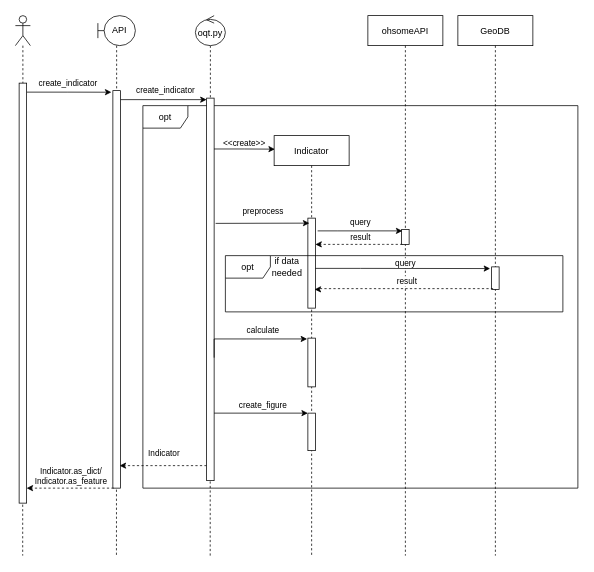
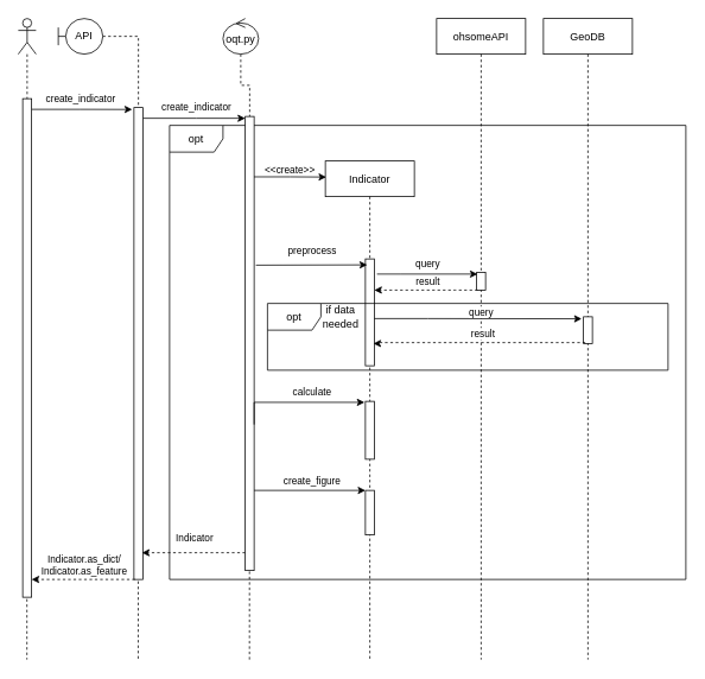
  <mxCell id="0" />
  <mxCell id="1" parent="0" />
  <mxCell id="2" value="opt" style="shape=umlFrame;whiteSpace=wrap;html=1;rounded=0;shadow=0;glass=0;sketch=0;" parent="1" vertex="1"><mxGeometry x="190" y="140" width="580" height="510" as="geometry" /></mxCell>
  <mxCell id="3" value="Indicator" style="shape=umlLifeline;perimeter=lifelinePerimeter;container=1;collapsible=0;recursiveResize=0;rounded=0;shadow=0;strokeWidth=1;glass=0;sketch=0;size=40;" parent="1" vertex="1"><mxGeometry x="365" y="180" width="100" height="560" as="geometry" /></mxCell>
  <mxCell id="4" value="" style="points=[];perimeter=orthogonalPerimeter;rounded=0;shadow=0;strokeWidth=1;" parent="3" vertex="1"><mxGeometry x="45" y="110" width="10" height="120" as="geometry" /></mxCell>
  <mxCell id="5" value="" style="points=[];perimeter=orthogonalPerimeter;rounded=0;shadow=0;strokeWidth=1;" parent="3" vertex="1"><mxGeometry x="45" y="370" width="10" height="50" as="geometry" /></mxCell>
  <mxCell id="6" value="" style="points=[];perimeter=orthogonalPerimeter;rounded=0;shadow=0;strokeWidth=1;" parent="3" vertex="1"><mxGeometry x="45" y="270" width="10" height="65" as="geometry" /></mxCell>
  <mxCell id="7" style="edgeStyle=orthogonalEdgeStyle;rounded=0;orthogonalLoop=1;jettySize=auto;html=1;endArrow=none;endFill=0;dashed=1;" parent="1" edge="1"><mxGeometry relative="1" as="geometry"><mxPoint x="29.76" y="740" as="targetPoint" /><Array as="points"><mxPoint x="29.76" y="480" /></Array><mxPoint x="29.76" y="630" as="sourcePoint" /></mxGeometry></mxCell>
  <mxCell id="8" value="" style="shape=umlActor;verticalLabelPosition=bottom;verticalAlign=top;html=1;outlineConnect=0;rounded=0;shadow=0;glass=0;sketch=0;" parent="1" vertex="1"><mxGeometry x="20" y="20" width="20" height="40" as="geometry" /></mxCell>
  <mxCell id="9" style="edgeStyle=orthogonalEdgeStyle;rounded=0;orthogonalLoop=1;jettySize=auto;html=1;entryX=0.5;entryY=0;entryDx=0;entryDy=0;entryPerimeter=0;dashed=1;endArrow=none;endFill=0;" parent="1" source="10" target="23" edge="1"><mxGeometry relative="1" as="geometry" /></mxCell>
- <mxCell id="10" value="oqt.py" style="ellipse;shape=umlControl;whiteSpace=wrap;html=1;rounded=0;shadow=0;glass=0;sketch=0;" parent="1" vertex="1"><mxGeometry x="260" y="20" width="40" height="40" as="geometry" /></mxCell>
+ <mxCell id="10" value="oqt.py" style="ellipse;shape=umlControl;whiteSpace=wrap;html=1;rounded=0;shadow=0;glass=0;sketch=0;" parent="1" vertex="1"><mxGeometry x="250" y="20" width="40" height="40" as="geometry" /></mxCell>
  <mxCell id="11" style="edgeStyle=orthogonalEdgeStyle;rounded=0;orthogonalLoop=1;jettySize=auto;html=1;dashed=1;endArrow=none;endFill=0;" parent="1" edge="1"><mxGeometry relative="1" as="geometry"><mxPoint x="154.76" y="740" as="targetPoint" /><Array as="points"><mxPoint x="154.76" y="690" /></Array><mxPoint x="154.76" y="610" as="sourcePoint" /></mxGeometry></mxCell>
- <mxCell id="12" value="API" style="shape=umlBoundary;whiteSpace=wrap;html=1;rounded=0;shadow=0;glass=0;sketch=0;" parent="1" vertex="1"><mxGeometry x="130" y="20" width="50" height="40" as="geometry" /></mxCell>
+ <mxCell id="12" value="API" style="shape=umlBoundary;whiteSpace=wrap;html=1;rounded=0;shadow=0;glass=0;sketch=0;" parent="1" vertex="1"><mxGeometry x="65" y="20" width="50" height="40" as="geometry" /></mxCell>
  <mxCell id="13" value="ohsomeAPI" style="shape=umlLifeline;perimeter=lifelinePerimeter;container=1;collapsible=0;recursiveResize=0;rounded=0;shadow=0;strokeWidth=1;glass=0;sketch=0;" parent="1" vertex="1"><mxGeometry x="490" y="20" width="100" height="720" as="geometry" /></mxCell>
  <mxCell id="14" value="" style="points=[];perimeter=orthogonalPerimeter;rounded=0;shadow=0;strokeWidth=1;" parent="13" vertex="1"><mxGeometry x="45" y="285" width="10" height="20" as="geometry" /></mxCell>
  <mxCell id="15" value="&lt;div&gt;create_indicator&lt;/div&gt;" style="edgeStyle=orthogonalEdgeStyle;rounded=0;orthogonalLoop=1;jettySize=auto;html=1;endArrow=classic;endFill=1;entryX=-0.2;entryY=0.004;entryDx=0;entryDy=0;entryPerimeter=0;" parent="1" source="16" target="19" edge="1"><mxGeometry x="-0.027" y="12" relative="1" as="geometry"><mxPoint x="160" y="123" as="targetPoint" /><Array as="points"><mxPoint x="90" y="122" /><mxPoint x="90" y="122" /></Array><mxPoint as="offset" /></mxGeometry></mxCell>
  <mxCell id="16" value="" style="points=[];perimeter=orthogonalPerimeter;rounded=0;shadow=0;strokeWidth=1;" parent="1" vertex="1"><mxGeometry x="25" y="110" width="10" height="560" as="geometry" /></mxCell>
  <mxCell id="17" style="edgeStyle=orthogonalEdgeStyle;rounded=0;orthogonalLoop=1;jettySize=auto;html=1;endArrow=none;endFill=0;dashed=1;" parent="1" source="8" target="16" edge="1"><mxGeometry relative="1" as="geometry"><mxPoint x="30" y="590" as="targetPoint" /><mxPoint x="30" y="60" as="sourcePoint" /><Array as="points" /></mxGeometry></mxCell>
  <mxCell id="18" value="create_indicator" style="edgeStyle=orthogonalEdgeStyle;rounded=0;orthogonalLoop=1;jettySize=auto;html=1;endArrow=classic;endFill=1;entryX=0;entryY=0.004;entryDx=0;entryDy=0;entryPerimeter=0;" parent="1" source="19" target="23" edge="1"><mxGeometry x="0.043" y="12" relative="1" as="geometry"><mxPoint x="280" y="400" as="targetPoint" /><Array as="points"><mxPoint x="220" y="132" /><mxPoint x="220" y="132" /></Array><mxPoint as="offset" /></mxGeometry></mxCell>
  <mxCell id="19" value="" style="points=[];perimeter=orthogonalPerimeter;rounded=0;shadow=0;strokeWidth=1;" parent="1" vertex="1"><mxGeometry x="150" y="120" width="10" height="530" as="geometry" /></mxCell>
  <mxCell id="20" style="edgeStyle=orthogonalEdgeStyle;rounded=0;orthogonalLoop=1;jettySize=auto;html=1;dashed=1;endArrow=none;endFill=0;" parent="1" source="12" target="19" edge="1"><mxGeometry relative="1" as="geometry"><mxPoint x="170" y="730" as="targetPoint" /><mxPoint x="160" y="60" as="sourcePoint" /><Array as="points" /></mxGeometry></mxCell>
  <mxCell id="21" style="edgeStyle=orthogonalEdgeStyle;rounded=0;orthogonalLoop=1;jettySize=auto;html=1;dashed=1;endArrow=none;endFill=0;" parent="1" edge="1"><mxGeometry relative="1" as="geometry"><mxPoint x="279.76" y="740" as="targetPoint" /><Array as="points"><mxPoint x="279.76" y="740" /></Array><mxPoint x="279.76" y="605" as="sourcePoint" /></mxGeometry></mxCell>
  <mxCell id="22" value="Indicator" style="edgeStyle=orthogonalEdgeStyle;rounded=0;orthogonalLoop=1;jettySize=auto;html=1;endArrow=classic;endFill=1;dashed=1;" parent="1" source="23" edge="1"><mxGeometry x="-0.018" y="-16" relative="1" as="geometry"><mxPoint x="159" y="620" as="targetPoint" /><Array as="points"><mxPoint x="159" y="620" /></Array><mxPoint as="offset" /></mxGeometry></mxCell>
  <mxCell id="23" value="" style="points=[];perimeter=orthogonalPerimeter;rounded=0;shadow=0;strokeWidth=1;" parent="1" vertex="1"><mxGeometry x="275" y="130" width="10" height="510" as="geometry" /></mxCell>
  <mxCell id="24" value="preprocess" style="edgeStyle=orthogonalEdgeStyle;rounded=0;orthogonalLoop=1;jettySize=auto;html=1;endArrow=classic;endFill=1;entryX=0.47;entryY=0.169;entryDx=0;entryDy=0;entryPerimeter=0;verticalAlign=bottom;" parent="1" edge="1"><mxGeometry x="0.008" y="7" relative="1" as="geometry"><mxPoint x="412" y="296.68" as="targetPoint" /><mxPoint x="287" y="297" as="sourcePoint" /><Array as="points"><mxPoint x="287" y="297" /></Array><mxPoint as="offset" /></mxGeometry></mxCell>
  <mxCell id="25" value="calculate" style="edgeStyle=orthogonalEdgeStyle;rounded=0;orthogonalLoop=1;jettySize=auto;html=1;endArrow=classic;endFill=1;entryX=-0.1;entryY=0.017;entryDx=0;entryDy=0;entryPerimeter=0;" parent="1" target="6" edge="1"><mxGeometry x="0.207" y="11" relative="1" as="geometry"><mxPoint x="449" y="474" as="targetPoint" /><mxPoint x="285" y="476" as="sourcePoint" /><Array as="points"><mxPoint x="285" y="451" /></Array><mxPoint as="offset" /></mxGeometry></mxCell>
  <mxCell id="26" value="&amp;lt;&amp;lt;create&amp;gt;&amp;gt;" style="edgeStyle=orthogonalEdgeStyle;rounded=0;orthogonalLoop=1;jettySize=auto;html=1;endArrow=classic;endFill=1;entryX=0.01;entryY=0.032;entryDx=0;entryDy=0;entryPerimeter=0;exitX=0.991;exitY=0.133;exitDx=0;exitDy=0;exitPerimeter=0;" parent="1" source="23" edge="1"><mxGeometry x="-0.053" y="-8" relative="1" as="geometry"><mxPoint x="366" y="198.04" as="targetPoint" /><mxPoint x="375" y="185" as="sourcePoint" /><Array as="points" /><mxPoint x="1" y="-16" as="offset" /></mxGeometry></mxCell>
  <mxCell id="27" value="GeoDB" style="shape=umlLifeline;perimeter=lifelinePerimeter;container=1;collapsible=0;recursiveResize=0;rounded=0;shadow=0;strokeWidth=1;glass=0;sketch=0;" parent="1" vertex="1"><mxGeometry x="610" y="20" width="100" height="720" as="geometry" /></mxCell>
  <mxCell id="28" value="" style="points=[];perimeter=orthogonalPerimeter;rounded=0;shadow=0;strokeWidth=1;" parent="27" vertex="1"><mxGeometry x="45" y="335" width="10" height="30" as="geometry" /></mxCell>
  <mxCell id="29" value="create_figure" style="edgeStyle=orthogonalEdgeStyle;rounded=0;orthogonalLoop=1;jettySize=auto;html=1;endArrow=classic;endFill=1;entryX=0;entryY=0;entryDx=0;entryDy=0;entryPerimeter=0;" parent="1" target="5" edge="1"><mxGeometry x="0.04" y="10" relative="1" as="geometry"><mxPoint x="410" y="635" as="targetPoint" /><mxPoint x="285" y="550" as="sourcePoint" /><Array as="points"><mxPoint x="285" y="550" /></Array><mxPoint as="offset" /></mxGeometry></mxCell>
  <mxCell id="30" value="query" style="edgeStyle=orthogonalEdgeStyle;rounded=0;orthogonalLoop=1;jettySize=auto;html=1;endArrow=classic;endFill=1;entryX=0.1;entryY=0.1;entryDx=0;entryDy=0;entryPerimeter=0;" parent="1" target="14" edge="1"><mxGeometry x="0.009" y="12" relative="1" as="geometry"><mxPoint x="778" y="395" as="targetPoint" /><mxPoint x="423" y="307" as="sourcePoint" /><Array as="points"><mxPoint x="450" y="307" /><mxPoint x="450" y="307" /></Array><mxPoint as="offset" /></mxGeometry></mxCell>
  <mxCell id="31" value="result" style="edgeStyle=orthogonalEdgeStyle;rounded=0;orthogonalLoop=1;jettySize=auto;html=1;entryX=0.9;entryY=0.978;entryDx=0;entryDy=0;entryPerimeter=0;endArrow=classic;endFill=1;dashed=1;" parent="1" edge="1"><mxGeometry x="-0.035" y="-10" relative="1" as="geometry"><mxPoint x="536" y="325" as="sourcePoint" /><mxPoint x="420" y="325" as="targetPoint" /><Array as="points"><mxPoint x="511" y="324.2" /></Array><mxPoint as="offset" /></mxGeometry></mxCell>
  <mxCell id="32" value="opt" style="shape=umlFrame;whiteSpace=wrap;html=1;rounded=0;shadow=0;glass=0;sketch=0;" parent="1" vertex="1"><mxGeometry x="300" y="340" width="450" height="75" as="geometry" /></mxCell>
  <mxCell id="33" value="query" style="edgeStyle=orthogonalEdgeStyle;rounded=0;orthogonalLoop=1;jettySize=auto;html=1;endArrow=classic;endFill=1;entryX=-0.2;entryY=0.075;entryDx=0;entryDy=0;entryPerimeter=0;" parent="1" source="4" target="28" edge="1"><mxGeometry x="0.03" y="7" relative="1" as="geometry"><mxPoint x="660" y="348" as="targetPoint" /><mxPoint x="420" y="345" as="sourcePoint" /><Array as="points"><mxPoint x="480" y="357" /><mxPoint x="480" y="357" /></Array><mxPoint as="offset" /></mxGeometry></mxCell>
  <mxCell id="34" value="result" style="edgeStyle=orthogonalEdgeStyle;rounded=0;orthogonalLoop=1;jettySize=auto;html=1;entryX=0.9;entryY=0.792;entryDx=0;entryDy=0;entryPerimeter=0;endArrow=classic;endFill=1;dashed=1;exitX=0.2;exitY=0.967;exitDx=0;exitDy=0;exitPerimeter=0;" parent="1" source="28" target="4" edge="1"><mxGeometry x="-0.035" y="-10" relative="1" as="geometry"><mxPoint x="657" y="376" as="sourcePoint" /><mxPoint x="530" y="365" as="targetPoint" /><Array as="points"><mxPoint x="423" y="384" /><mxPoint x="423" y="385" /></Array><mxPoint as="offset" /></mxGeometry></mxCell>
  <mxCell id="35" value="if data needed" style="text;html=1;strokeColor=none;fillColor=none;align=center;verticalAlign=middle;whiteSpace=wrap;rounded=0;shadow=0;glass=0;sketch=0;" parent="1" vertex="1"><mxGeometry x="360" y="340" width="45" height="30" as="geometry" /></mxCell>
  <mxCell id="36" value="&lt;div&gt;Indicator.as_dict/&lt;/div&gt;&lt;div&gt;Indicator.as_feature&lt;br&gt;&lt;/div&gt;" style="edgeStyle=orthogonalEdgeStyle;rounded=0;orthogonalLoop=1;jettySize=auto;html=1;endArrow=classic;endFill=1;dashed=1;" parent="1" edge="1"><mxGeometry x="-0.018" y="-16" relative="1" as="geometry"><mxPoint x="151" y="650" as="sourcePoint" /><mxPoint x="35" y="650" as="targetPoint" /><Array as="points"><mxPoint x="35" y="650" /></Array><mxPoint as="offset" /></mxGeometry></mxCell>
